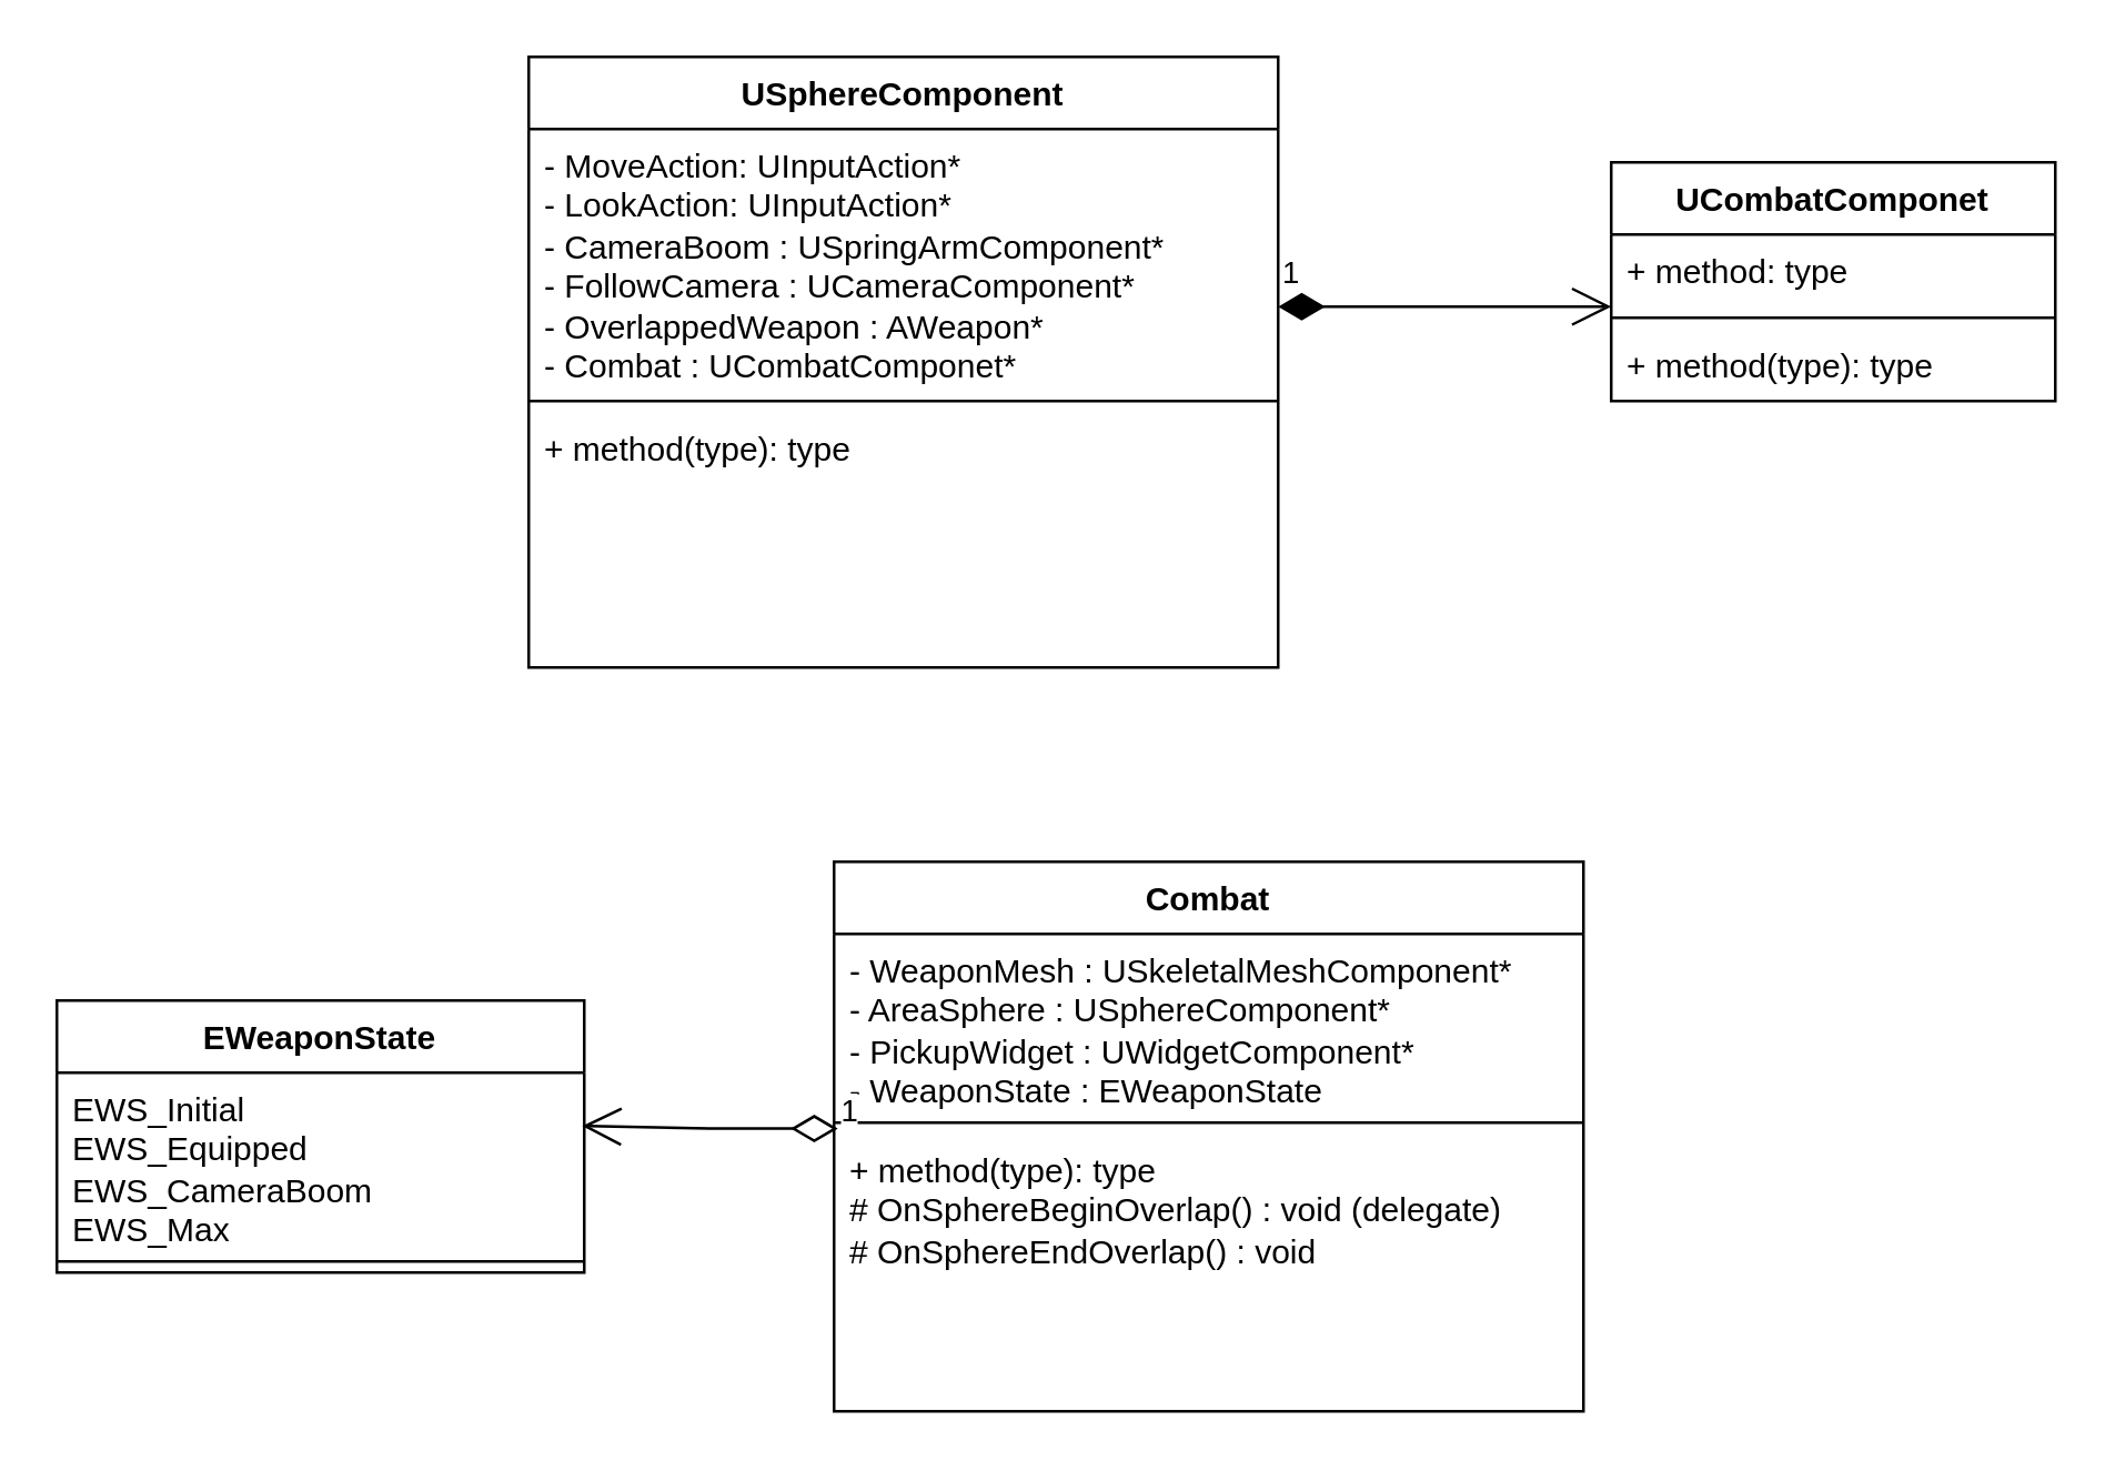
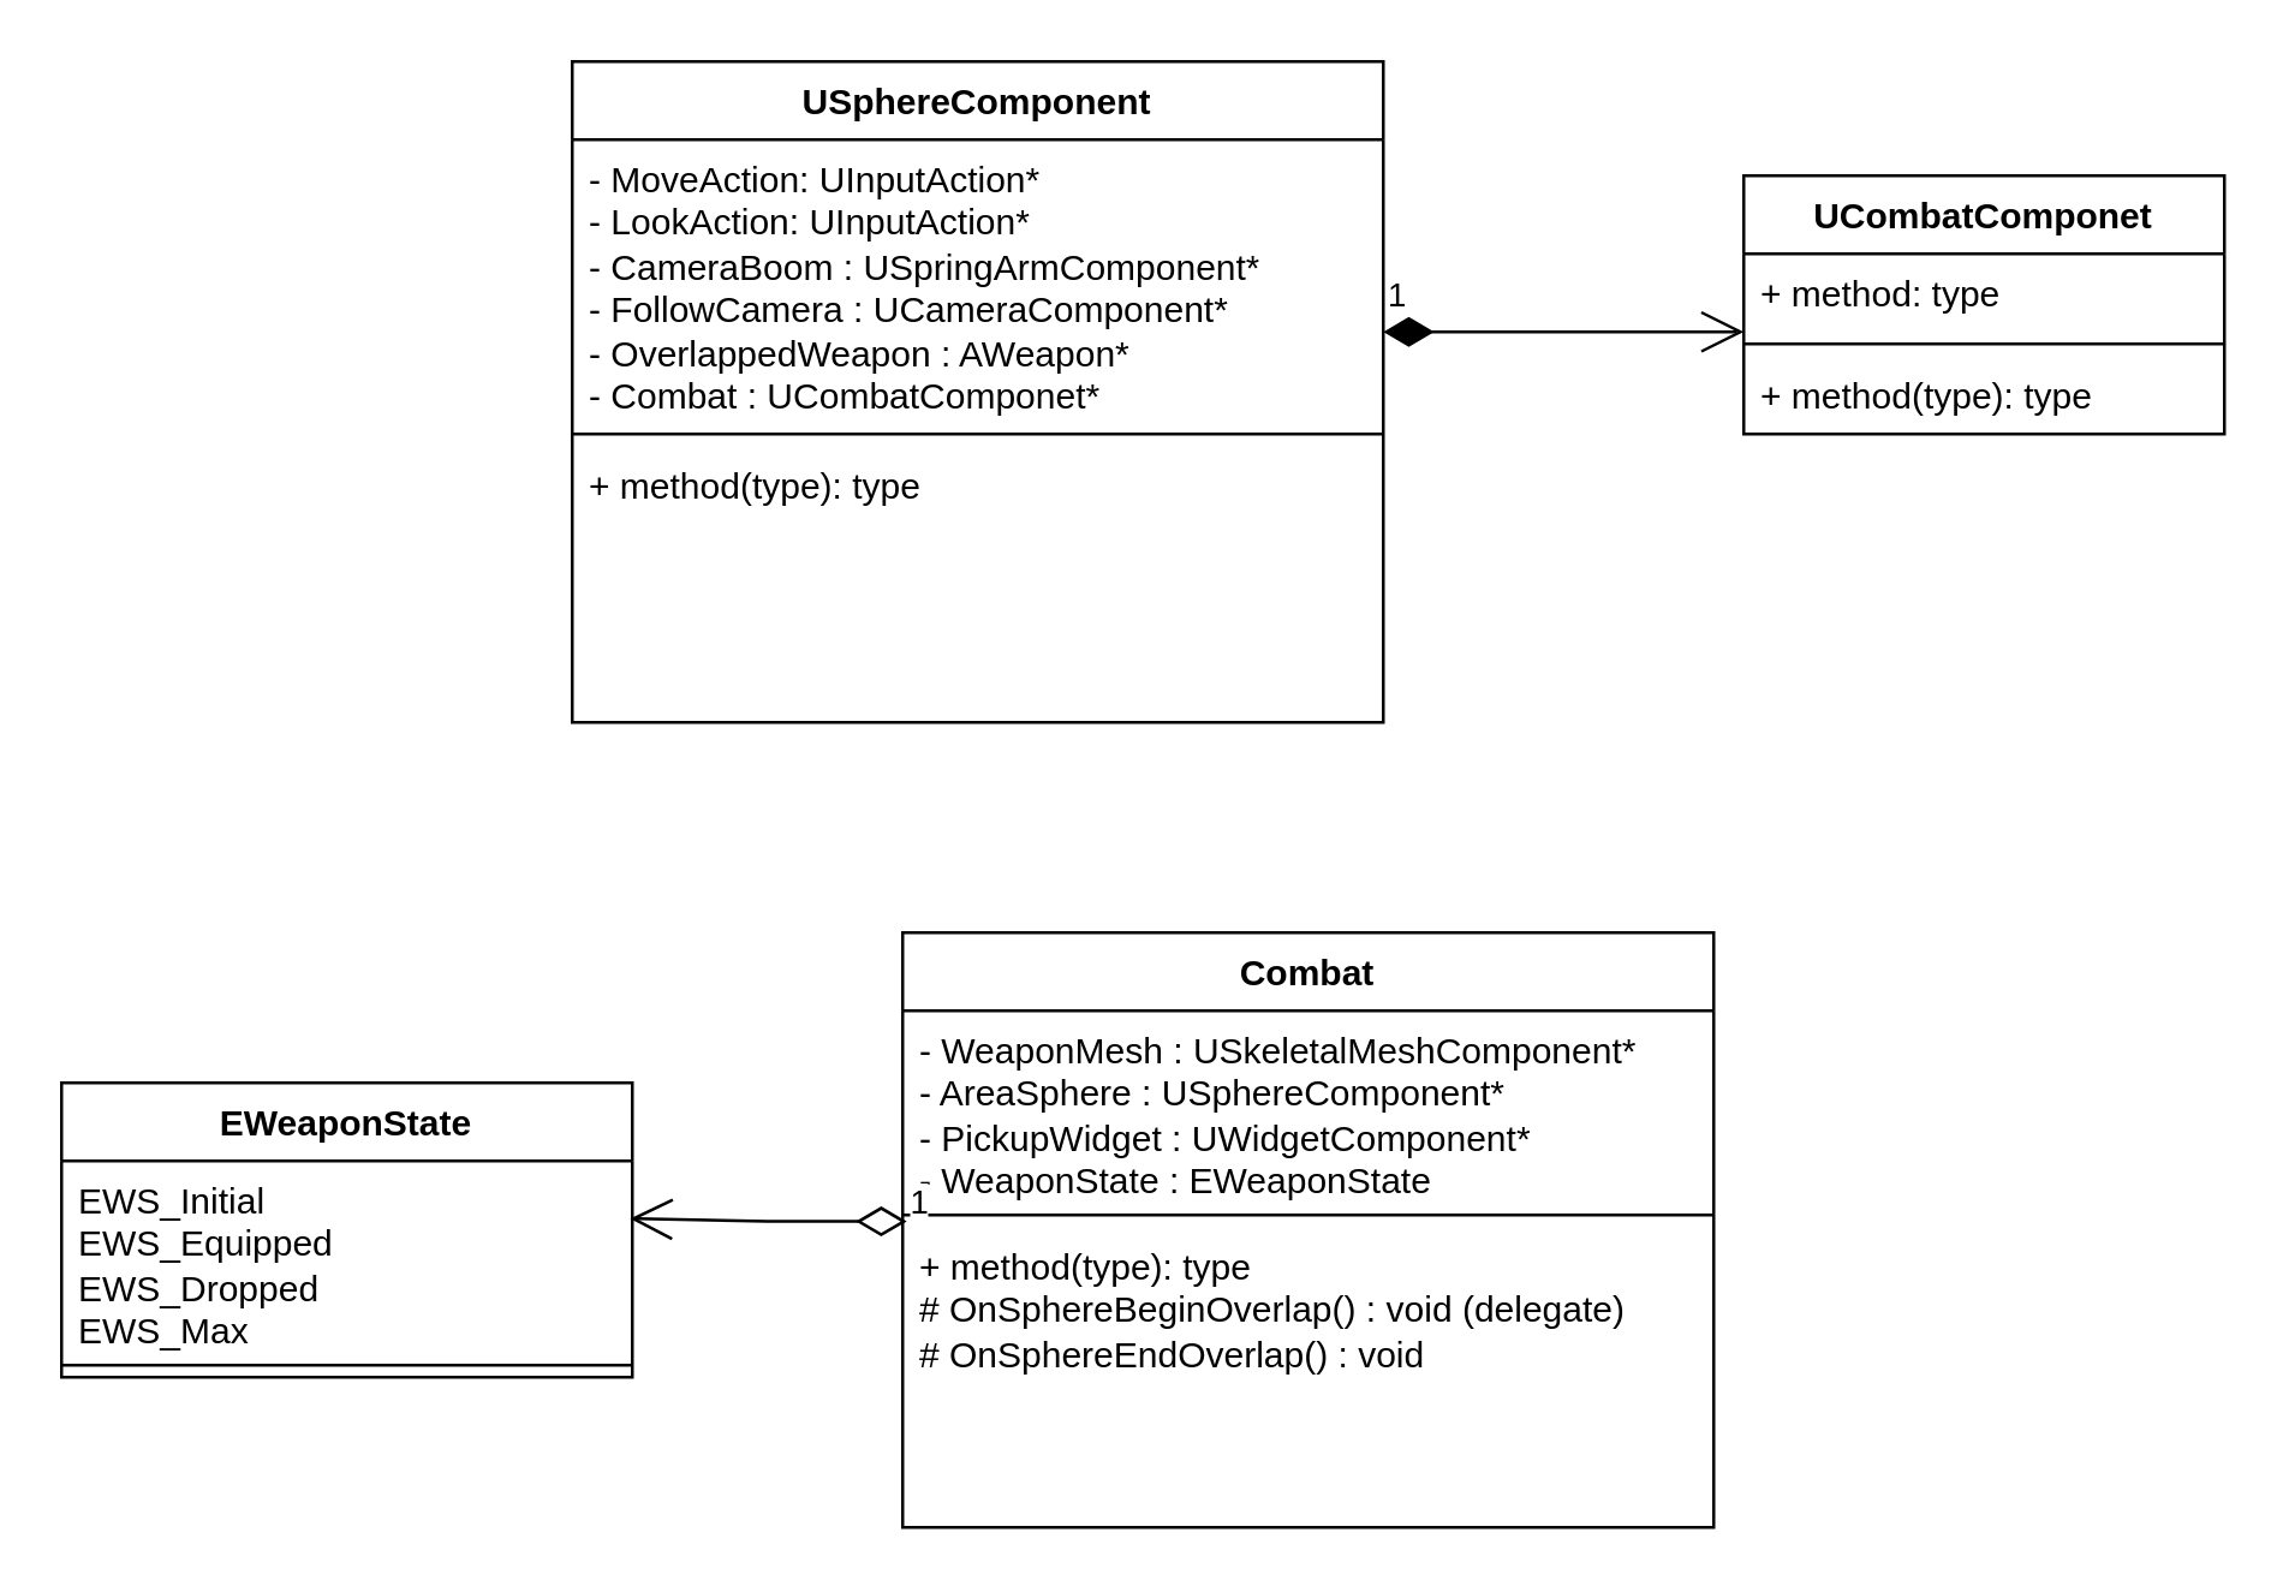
  <mxCell id="0" />
  <mxCell id="1" parent="0" />
  <mxCell id="2" value="USphereComponent" style="swimlane;fontStyle=1;align=center;verticalAlign=top;childLayout=stackLayout;horizontal=1;startSize=26;horizontalStack=0;resizeParent=1;resizeParentMax=0;resizeLast=0;collapsible=1;marginBottom=0;whiteSpace=wrap;html=1;" vertex="1" parent="1"><mxGeometry x="190" y="20" width="270" height="220" as="geometry" /></mxCell>
  <mxCell id="3" value="- MoveAction: UInputAction*&lt;div&gt;- LookAction: UInputAction*&lt;/div&gt;&lt;div&gt;- CameraBoom : USpringArmComponent*&lt;/div&gt;&lt;div&gt;- FollowCamera : UCameraComponent*&lt;/div&gt;&lt;div&gt;- OverlappedWeapon : AWeapon*&lt;/div&gt;&lt;div&gt;- Combat : UCombatComponet*&lt;/div&gt;&lt;div&gt;&lt;br&gt;&lt;/div&gt;&lt;div&gt;&lt;br&gt;&lt;/div&gt;" style="text;strokeColor=none;fillColor=none;align=left;verticalAlign=top;spacingLeft=4;spacingRight=4;overflow=hidden;rotatable=0;points=[[0,0.5],[1,0.5]];portConstraint=eastwest;whiteSpace=wrap;html=1;" vertex="1" parent="2"><mxGeometry y="26" width="270" height="94" as="geometry" /></mxCell>
  <mxCell id="4" value="" style="line;strokeWidth=1;fillColor=none;align=left;verticalAlign=middle;spacingTop=-1;spacingLeft=3;spacingRight=3;rotatable=0;labelPosition=right;points=[];portConstraint=eastwest;strokeColor=inherit;" vertex="1" parent="2"><mxGeometry y="120" width="270" height="8" as="geometry" /></mxCell>
  <mxCell id="5" value="+ method(type): type" style="text;strokeColor=none;fillColor=none;align=left;verticalAlign=top;spacingLeft=4;spacingRight=4;overflow=hidden;rotatable=0;points=[[0,0.5],[1,0.5]];portConstraint=eastwest;whiteSpace=wrap;html=1;" vertex="1" parent="2"><mxGeometry y="128" width="270" height="92" as="geometry" /></mxCell>
  <mxCell id="6" value="UCombatComponet" style="swimlane;fontStyle=1;align=center;verticalAlign=top;childLayout=stackLayout;horizontal=1;startSize=26;horizontalStack=0;resizeParent=1;resizeParentMax=0;resizeLast=0;collapsible=1;marginBottom=0;whiteSpace=wrap;html=1;" vertex="1" parent="1"><mxGeometry x="580" y="58" width="160" height="86" as="geometry" /></mxCell>
  <mxCell id="7" value="+ method: type" style="text;strokeColor=none;fillColor=none;align=left;verticalAlign=top;spacingLeft=4;spacingRight=4;overflow=hidden;rotatable=0;points=[[0,0.5],[1,0.5]];portConstraint=eastwest;whiteSpace=wrap;html=1;" vertex="1" parent="6"><mxGeometry y="26" width="160" height="26" as="geometry" /></mxCell>
  <mxCell id="8" value="" style="line;strokeWidth=1;fillColor=none;align=left;verticalAlign=middle;spacingTop=-1;spacingLeft=3;spacingRight=3;rotatable=0;labelPosition=right;points=[];portConstraint=eastwest;strokeColor=inherit;" vertex="1" parent="6"><mxGeometry y="52" width="160" height="8" as="geometry" /></mxCell>
  <mxCell id="9" value="+ method(type): type" style="text;strokeColor=none;fillColor=none;align=left;verticalAlign=top;spacingLeft=4;spacingRight=4;overflow=hidden;rotatable=0;points=[[0,0.5],[1,0.5]];portConstraint=eastwest;whiteSpace=wrap;html=1;" vertex="1" parent="6"><mxGeometry y="60" width="160" height="26" as="geometry" /></mxCell>
  <mxCell id="10" value="1" style="endArrow=open;html=1;endSize=12;startArrow=diamondThin;startSize=14;startFill=1;edgeStyle=orthogonalEdgeStyle;align=left;verticalAlign=bottom;rounded=0;" edge="1" parent="1"><mxGeometry x="-1" y="3" relative="1" as="geometry"><mxPoint x="460" y="110" as="sourcePoint" /><mxPoint x="580" y="110" as="targetPoint" /></mxGeometry></mxCell>
  <mxCell id="11" value="Combat" style="swimlane;fontStyle=1;align=center;verticalAlign=top;childLayout=stackLayout;horizontal=1;startSize=26;horizontalStack=0;resizeParent=1;resizeParentMax=0;resizeLast=0;collapsible=1;marginBottom=0;whiteSpace=wrap;html=1;" vertex="1" parent="1"><mxGeometry x="300" y="310" width="270" height="198" as="geometry" /></mxCell>
  <mxCell id="12" value="- WeaponMesh : USkeletalMeshComponent*&lt;div&gt;- AreaSphere : USphereComponent*&lt;/div&gt;&lt;div&gt;- PickupWidget : UWidgetComponent*&lt;/div&gt;&lt;div&gt;- WeaponState : EWeaponState&lt;/div&gt;&lt;div&gt;&lt;br&gt;&lt;/div&gt;" style="text;strokeColor=none;fillColor=none;align=left;verticalAlign=top;spacingLeft=4;spacingRight=4;overflow=hidden;rotatable=0;points=[[0,0.5],[1,0.5]];portConstraint=eastwest;whiteSpace=wrap;html=1;" vertex="1" parent="11"><mxGeometry y="26" width="270" height="64" as="geometry" /></mxCell>
  <mxCell id="13" value="" style="line;strokeWidth=1;fillColor=none;align=left;verticalAlign=middle;spacingTop=-1;spacingLeft=3;spacingRight=3;rotatable=0;labelPosition=right;points=[];portConstraint=eastwest;strokeColor=inherit;" vertex="1" parent="11"><mxGeometry y="90" width="270" height="8" as="geometry" /></mxCell>
  <mxCell id="14" value="+ method(type): type&lt;div&gt;#&amp;nbsp;OnSphereBeginOverlap() : void (delegate)&lt;/div&gt;&lt;div&gt;# OnSphereEndOverlap() : void&lt;/div&gt;&lt;div&gt;&lt;br&gt;&lt;/div&gt;" style="text;strokeColor=none;fillColor=none;align=left;verticalAlign=top;spacingLeft=4;spacingRight=4;overflow=hidden;rotatable=0;points=[[0,0.5],[1,0.5]];portConstraint=eastwest;whiteSpace=wrap;html=1;" vertex="1" parent="11"><mxGeometry y="98" width="270" height="100" as="geometry" /></mxCell>
  <mxCell id="15" value="EWeaponState" style="swimlane;fontStyle=1;align=center;verticalAlign=top;childLayout=stackLayout;horizontal=1;startSize=26;horizontalStack=0;resizeParent=1;resizeParentMax=0;resizeLast=0;collapsible=1;marginBottom=0;whiteSpace=wrap;html=1;" vertex="1" parent="1"><mxGeometry x="20" y="360" width="190" height="98" as="geometry" /></mxCell>
- <mxCell id="16" value="EWS_Initial&lt;div&gt;EWS_Equipped&lt;br&gt;EWS_CameraBoom&lt;br&gt;EWS_Max&lt;/div&gt;" style="text;strokeColor=none;fillColor=none;align=left;verticalAlign=top;spacingLeft=4;spacingRight=4;overflow=hidden;rotatable=0;points=[[0,0.5],[1,0.5]];portConstraint=eastwest;whiteSpace=wrap;html=1;" vertex="1" parent="15"><mxGeometry y="26" width="190" height="64" as="geometry" /></mxCell>
+ <mxCell id="16" value="EWS_Initial&lt;div&gt;EWS_Equipped&lt;br&gt;EWS_Dropped&lt;br&gt;EWS_Max&lt;/div&gt;" style="text;strokeColor=none;fillColor=none;align=left;verticalAlign=top;spacingLeft=4;spacingRight=4;overflow=hidden;rotatable=0;points=[[0,0.5],[1,0.5]];portConstraint=eastwest;whiteSpace=wrap;html=1;" vertex="1" parent="15"><mxGeometry y="26" width="190" height="64" as="geometry" /></mxCell>
  <mxCell id="17" value="" style="line;strokeWidth=1;fillColor=none;align=left;verticalAlign=middle;spacingTop=-1;spacingLeft=3;spacingRight=3;rotatable=0;labelPosition=right;points=[];portConstraint=eastwest;strokeColor=inherit;" vertex="1" parent="15"><mxGeometry y="90" width="190" height="8" as="geometry" /></mxCell>
  <mxCell id="18" value="1" style="endArrow=open;html=1;endSize=12;startArrow=diamondThin;startSize=14;startFill=0;edgeStyle=orthogonalEdgeStyle;align=left;verticalAlign=bottom;rounded=0;exitX=0.005;exitY=0.768;exitDx=0;exitDy=0;exitPerimeter=0;entryX=0.996;entryY=0.3;entryDx=0;entryDy=0;entryPerimeter=0;" edge="1" parent="1" source="13" target="16"><mxGeometry x="-1" y="3" relative="1" as="geometry"><mxPoint x="10" y="500" as="sourcePoint" /><mxPoint x="172" y="406" as="targetPoint" /></mxGeometry></mxCell>
